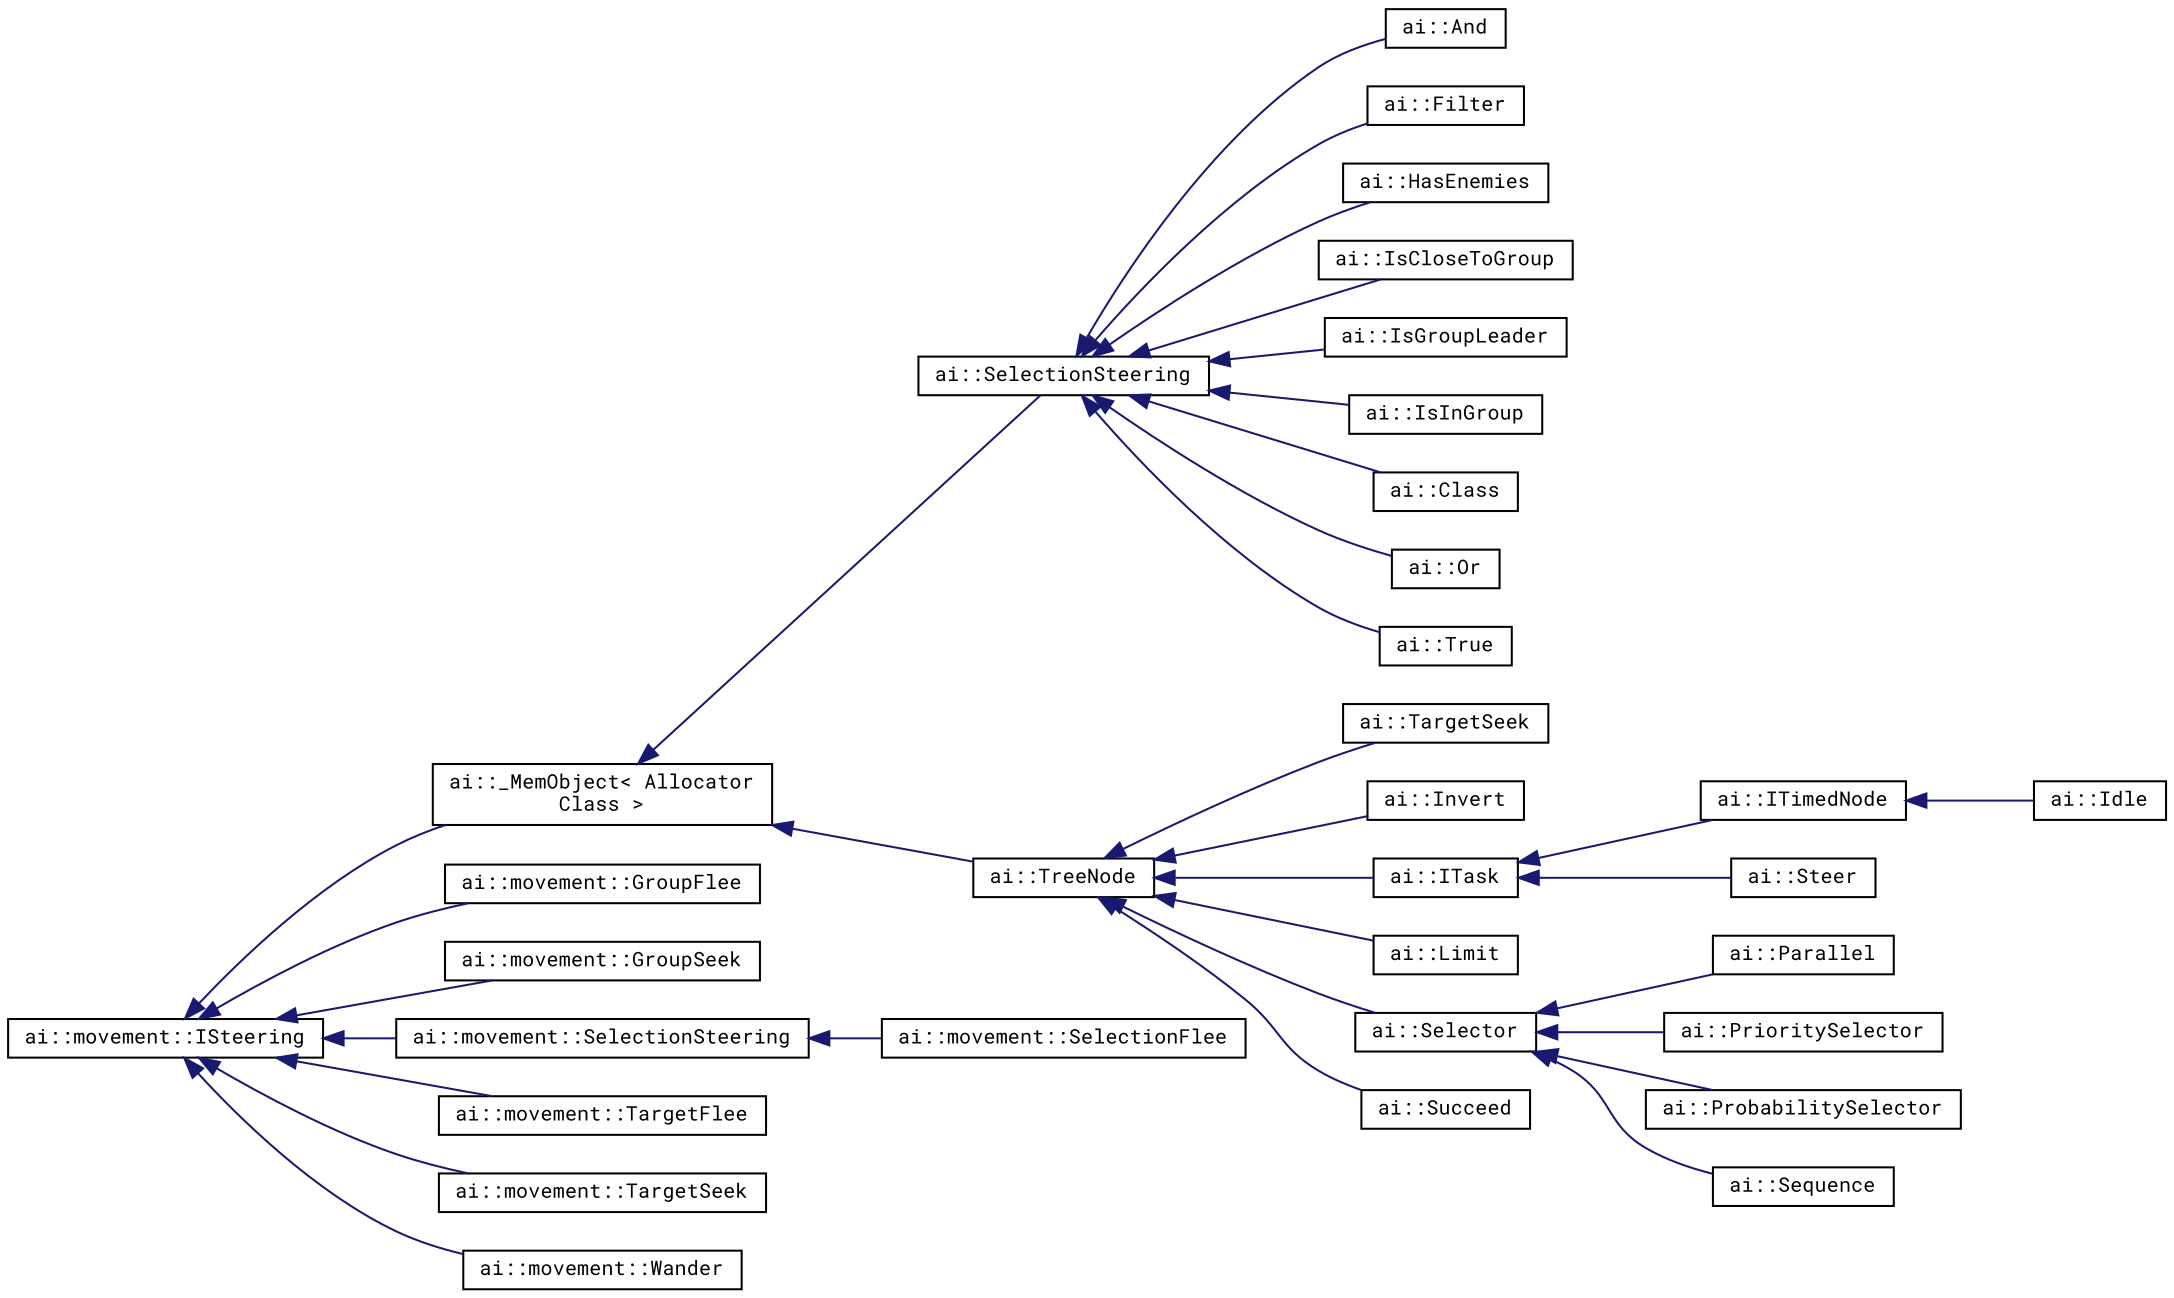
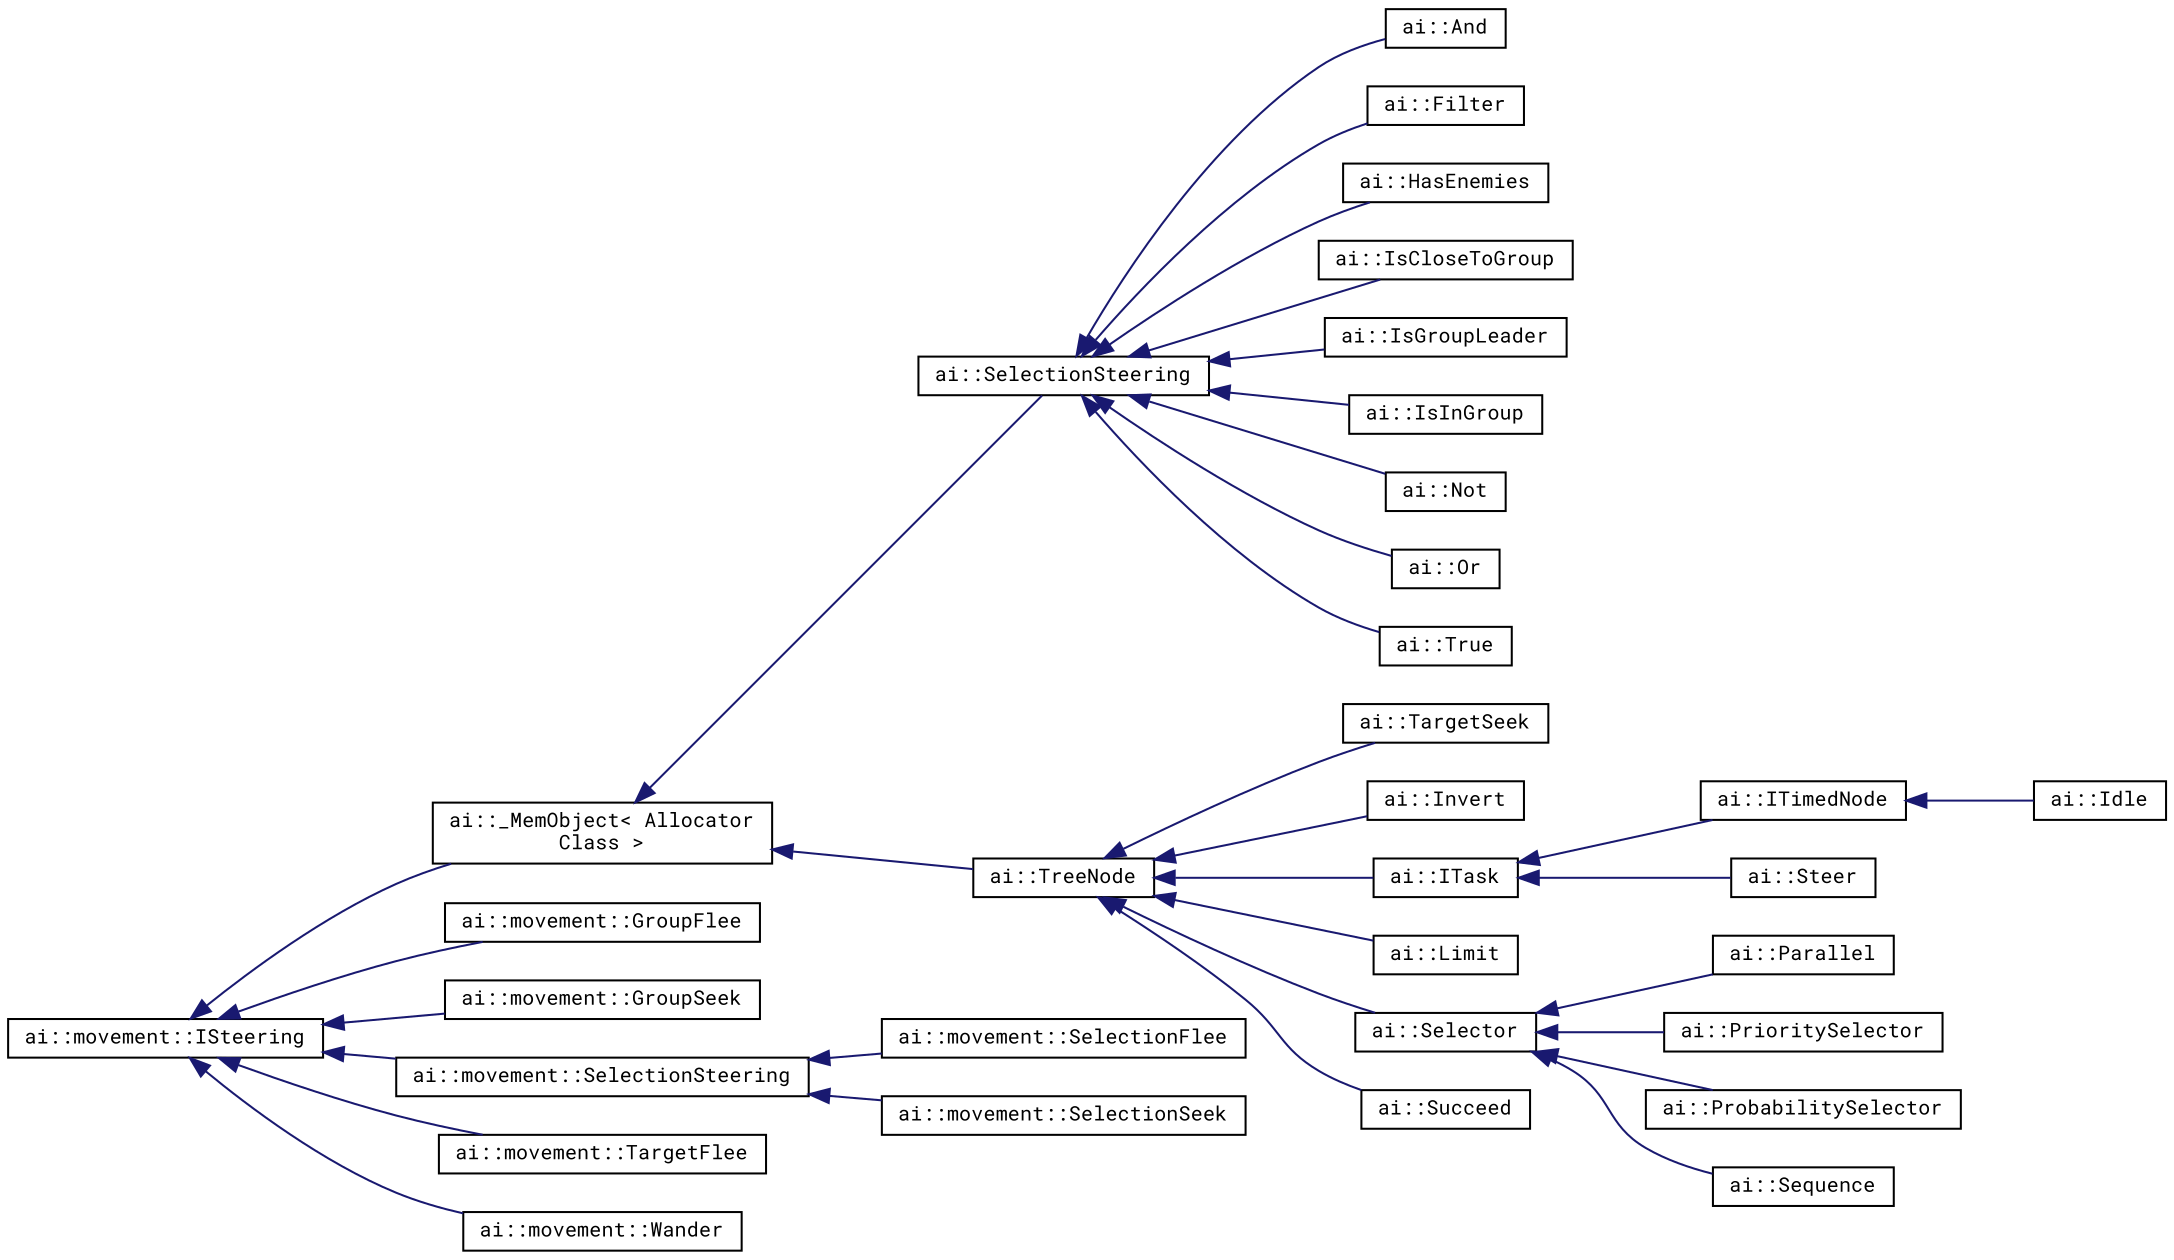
  digraph {
    fontname="Roboto Mono"
    rankdir=LR
    node [color=black fillcolor=white fontname="Roboto Mono" fontsize=10 shape=record style=filled]
    edge [color=midnightblue dir=back fontname="Roboto Mono" fontsize=10 labelfontname=Helvetica labelfontsize=10 style=solid]
    n1 [height=0.2 label="ai::_MemObject\< Allocator\lClass \>" width=0.4]
    n2 [height=0.2 label="ai::SelectionSteering" width=0.4]
    n3 [height=0.2 label="ai::TreeNode" width=0.4]
    n4 [height=0.2 label="ai::And" width=0.4]
    n5 [height=0.2 label="ai::Filter" width=0.4]
    n6 [height=0.2 label="ai::HasEnemies" width=0.4]
    n7 [height=0.2 label="ai::IsCloseToGroup" width=0.4]
    n8 [height=0.2 label="ai::IsGroupLeader" width=0.4]
    n9 [height=0.2 label="ai::IsInGroup" width=0.4]
-   n10 [height=0.2 label="ai::Class" width=0.4]
+   n10 [height=0.2 label="ai::Not" width=0.4]
    n11 [height=0.2 label="ai::Or" width=0.4]
    n12 [height=0.2 label="ai::True" width=0.4]
    n13 [height=0.2 label="ai::movement::ISteering" width=0.4]
    n14 [height=0.2 label="ai::movement::GroupFlee" width=0.4]
    n15 [height=0.2 label="ai::movement::GroupSeek" width=0.4]
    n16 [height=0.2 label="ai::movement::SelectionSteering" width=0.4]
    n17 [height=0.2 label="ai::movement::TargetFlee" width=0.4]
-   n18 [height=0.2 label="ai::movement::TargetSeek" width=0.4]
    n19 [height=0.2 label="ai::movement::Wander" width=0.4]
    n20 [height=0.2 label="ai::TargetSeek" width=0.4]
    n21 [height=0.2 label="ai::Invert" width=0.4]
    n22 [height=0.2 label="ai::ITask" width=0.4]
    n23 [height=0.2 label="ai::Limit" width=0.4]
    n24 [height=0.2 label="ai::Selector" width=0.4]
    n25 [height=0.2 label="ai::Succeed" width=0.4]
    n26 [height=0.2 label="ai::movement::SelectionFlee" width=0.4]
+   n27 [height=0.2 label="ai::movement::SelectionSeek" width=0.4]
    n28 [height=0.2 label="ai::ITimedNode" width=0.4]
    n29 [height=0.2 label="ai::Steer" width=0.4]
    n30 [height=0.2 label="ai::Idle" width=0.4]
    n31 [height=0.2 label="ai::Parallel" width=0.4]
    n32 [height=0.2 label="ai::PrioritySelector" width=0.4]
    n33 [height=0.2 label="ai::ProbabilitySelector" width=0.4]
    n34 [height=0.2 label="ai::Sequence" width=0.4]
    n1 -> n2
    n1 -> n3
    n2 -> n4
    n2 -> n5
    n2 -> n6
    n2 -> n7
    n2 -> n8
    n2 -> n9
    n2 -> n10
    n2 -> n11
    n2 -> n12
    n3 -> n20
    n3 -> n21
    n3 -> n22
    n3 -> n23
    n3 -> n24
    n3 -> n25
    n13 -> n1
    n13 -> n14
    n13 -> n15
    n13 -> n16
    n13 -> n17
-   n13 -> n18
    n13 -> n19
    n16 -> n26
+   n16 -> n27
    n22 -> n28
    n22 -> n29
    n24 -> n31
    n24 -> n32
    n24 -> n33
    n24 -> n34
    n28 -> n30
  }
